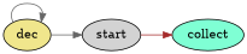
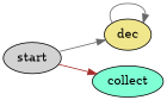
  digraph {
    rankdir=LR
    node [stream=collect style=filled]
    edge [color=gray40]
    start [fillcolor=lightgrey]
    dec [fillcolor=khaki stream=decrement]
    collect [fillcolor=aquamarine]
-   dec -> start
+   start -> dec
    start -> collect [color=brown]
    dec -> dec
  }
